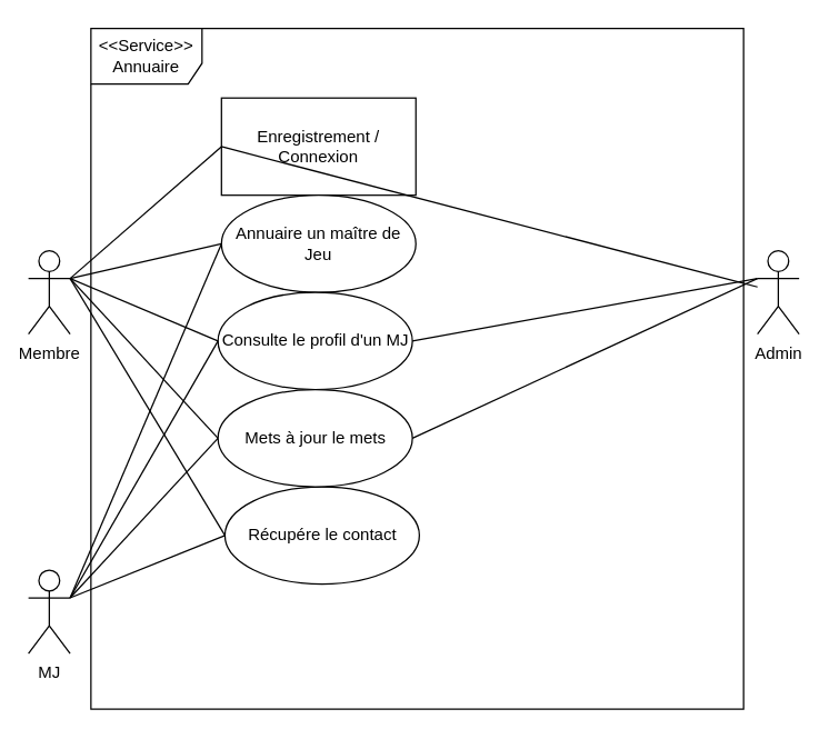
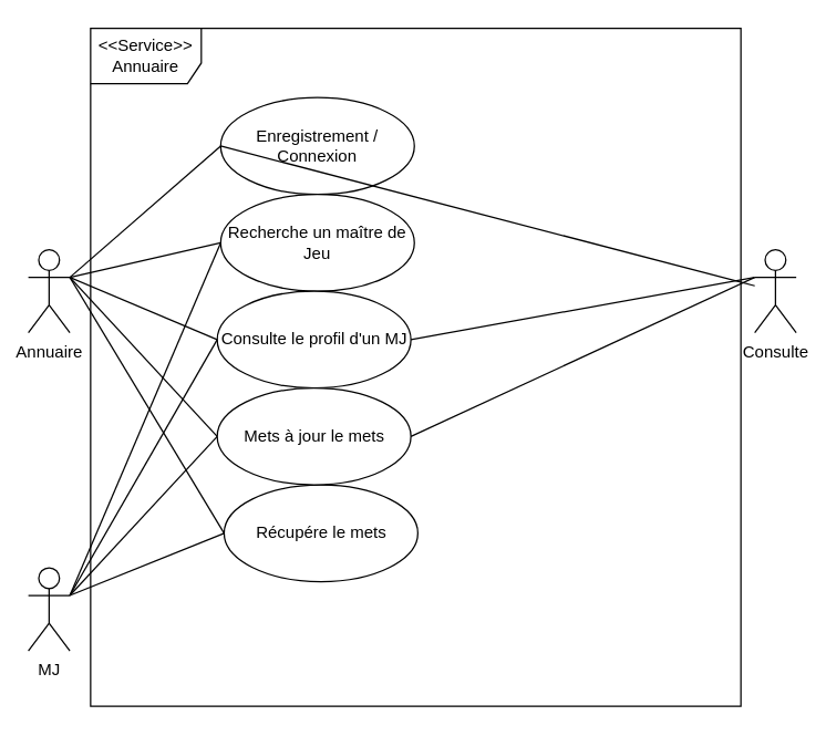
  <mxCell id="0" />
  <mxCell id="1" parent="0" />
  <mxCell id="2" value="&amp;lt;&amp;lt;Service&amp;gt;&amp;gt;&lt;br&gt;Annuaire" style="shape=umlFrame;whiteSpace=wrap;html=1;width=80;height=40;" vertex="1" parent="1"><mxGeometry x="65" y="20" width="470" height="490" as="geometry" /></mxCell>
- <mxCell id="3" value="Membre" style="shape=umlActor;verticalLabelPosition=bottom;labelBackgroundColor=#ffffff;verticalAlign=top;html=1;outlineConnect=0;" vertex="1" parent="1"><mxGeometry x="20" y="180" width="30" height="60" as="geometry" /></mxCell>
- <mxCell id="4" value="Admin" style="shape=umlActor;verticalLabelPosition=bottom;labelBackgroundColor=#ffffff;verticalAlign=top;html=1;outlineConnect=0;" vertex="1" parent="1"><mxGeometry x="545" y="180" width="30" height="60" as="geometry" /></mxCell>
- <mxCell id="5" value="Enregistrement / Connexion" style="whiteSpace=wrap;html=1;rounded=0;" vertex="1" parent="1"><mxGeometry x="159" y="70" width="140" height="70" as="geometry" /></mxCell>
- <mxCell id="6" value="Annuaire un maître de Jeu" style="ellipse;whiteSpace=wrap;html=1;" vertex="1" parent="1"><mxGeometry x="159" y="140" width="140" height="70" as="geometry" /></mxCell>
+ <mxCell id="3" value="Annuaire" style="shape=umlActor;verticalLabelPosition=bottom;labelBackgroundColor=#ffffff;verticalAlign=top;html=1;outlineConnect=0;" vertex="1" parent="1"><mxGeometry x="20" y="180" width="30" height="60" as="geometry" /></mxCell>
+ <mxCell id="4" value="Consulte" style="shape=umlActor;verticalLabelPosition=bottom;labelBackgroundColor=#ffffff;verticalAlign=top;html=1;outlineConnect=0;" vertex="1" parent="1"><mxGeometry x="545" y="180" width="30" height="60" as="geometry" /></mxCell>
+ <mxCell id="5" value="Enregistrement / Connexion" style="ellipse;whiteSpace=wrap;html=1;" vertex="1" parent="1"><mxGeometry x="159" y="70" width="140" height="70" as="geometry" /></mxCell>
+ <mxCell id="6" value="Recherche un maître de Jeu" style="ellipse;whiteSpace=wrap;html=1;" vertex="1" parent="1"><mxGeometry x="159" y="140" width="140" height="70" as="geometry" /></mxCell>
  <mxCell id="7" value="Consulte le profil d'un MJ" style="ellipse;whiteSpace=wrap;html=1;" vertex="1" parent="1"><mxGeometry x="156.5" y="210" width="140" height="70" as="geometry" /></mxCell>
- <mxCell id="8" value="Récupére le contact" style="ellipse;whiteSpace=wrap;html=1;" vertex="1" parent="1"><mxGeometry x="161.5" y="350" width="140" height="70" as="geometry" /></mxCell>
+ <mxCell id="8" value="Récupére le mets" style="ellipse;whiteSpace=wrap;html=1;" vertex="1" parent="1"><mxGeometry x="161.5" y="350" width="140" height="70" as="geometry" /></mxCell>
  <mxCell id="9" value="MJ" style="shape=umlActor;verticalLabelPosition=bottom;labelBackgroundColor=#ffffff;verticalAlign=top;html=1;outlineConnect=0;" vertex="1" parent="1"><mxGeometry x="20" y="410" width="30" height="60" as="geometry" /></mxCell>
  <mxCell id="10" value="" style="endArrow=none;html=1;entryX=0;entryY=0.5;entryDx=0;entryDy=0;exitX=1;exitY=0.333;exitDx=0;exitDy=0;exitPerimeter=0;" edge="1" parent="1" source="3" target="5"><mxGeometry width="50" height="50" relative="1" as="geometry"><mxPoint x="-65" y="140" as="sourcePoint" /><mxPoint x="-15" y="90" as="targetPoint" /></mxGeometry></mxCell>
  <mxCell id="11" value="" style="endArrow=none;html=1;entryX=0;entryY=0.5;entryDx=0;entryDy=0;exitX=1;exitY=0.333;exitDx=0;exitDy=0;exitPerimeter=0;" edge="1" parent="1" source="3" target="6"><mxGeometry width="50" height="50" relative="1" as="geometry"><mxPoint x="95" y="240" as="sourcePoint" /><mxPoint x="145" y="190" as="targetPoint" /></mxGeometry></mxCell>
  <mxCell id="12" value="" style="endArrow=none;html=1;entryX=0;entryY=0.5;entryDx=0;entryDy=0;exitX=1;exitY=0.333;exitDx=0;exitDy=0;exitPerimeter=0;" edge="1" parent="1" source="3" target="7"><mxGeometry width="50" height="50" relative="1" as="geometry"><mxPoint x="60" y="210" as="sourcePoint" /><mxPoint x="169" y="185" as="targetPoint" /></mxGeometry></mxCell>
  <mxCell id="13" value="" style="endArrow=none;html=1;entryX=0;entryY=0.5;entryDx=0;entryDy=0;exitX=1;exitY=0.333;exitDx=0;exitDy=0;exitPerimeter=0;" edge="1" parent="1" source="3" target="8"><mxGeometry width="50" height="50" relative="1" as="geometry"><mxPoint x="55" y="200" as="sourcePoint" /><mxPoint x="144" y="290" as="targetPoint" /></mxGeometry></mxCell>
  <mxCell id="14" value="" style="endArrow=none;html=1;entryX=0;entryY=0.333;entryDx=0;entryDy=0;exitX=1;exitY=0.5;exitDx=0;exitDy=0;entryPerimeter=0;" edge="1" parent="1" source="7" target="4"><mxGeometry width="50" height="50" relative="1" as="geometry"><mxPoint x="395" y="245" as="sourcePoint" /><mxPoint x="504" y="220" as="targetPoint" /></mxGeometry></mxCell>
  <mxCell id="15" value="" style="endArrow=none;html=1;entryX=1;entryY=0.333;entryDx=0;entryDy=0;entryPerimeter=0;exitX=0;exitY=0.5;exitDx=0;exitDy=0;" edge="1" parent="1" source="16" target="9"><mxGeometry width="50" height="50" relative="1" as="geometry"><mxPoint x="35" y="370" as="sourcePoint" /><mxPoint x="-6" y="372.5" as="targetPoint" /></mxGeometry></mxCell>
  <mxCell id="16" value="Mets à jour le mets" style="ellipse;whiteSpace=wrap;html=1;" vertex="1" parent="1"><mxGeometry x="156.5" y="280" width="140" height="70" as="geometry" /></mxCell>
  <mxCell id="17" value="" style="endArrow=none;html=1;entryX=0;entryY=0.333;entryDx=0;entryDy=0;exitX=1;exitY=0.5;exitDx=0;exitDy=0;entryPerimeter=0;" edge="1" parent="1" source="16" target="4"><mxGeometry width="50" height="50" relative="1" as="geometry"><mxPoint x="306.5" y="255" as="sourcePoint" /><mxPoint x="555" y="210" as="targetPoint" /></mxGeometry></mxCell>
  <mxCell id="18" value="" style="endArrow=none;html=1;entryX=1;entryY=0.333;entryDx=0;entryDy=0;entryPerimeter=0;exitX=0;exitY=0.5;exitDx=0;exitDy=0;" edge="1" parent="1" source="8" target="9"><mxGeometry width="50" height="50" relative="1" as="geometry"><mxPoint x="166.5" y="325" as="sourcePoint" /><mxPoint x="60" y="440" as="targetPoint" /></mxGeometry></mxCell>
  <mxCell id="19" value="" style="endArrow=none;html=1;entryX=0;entryY=0.5;entryDx=0;entryDy=0;exitX=1;exitY=0.333;exitDx=0;exitDy=0;exitPerimeter=0;" edge="1" parent="1" source="3" target="16"><mxGeometry width="50" height="50" relative="1" as="geometry"><mxPoint x="65" y="210" as="sourcePoint" /><mxPoint x="171.5" y="395" as="targetPoint" /></mxGeometry></mxCell>
  <mxCell id="20" value="" style="endArrow=none;html=1;entryX=1;entryY=0.333;entryDx=0;entryDy=0;entryPerimeter=0;exitX=0;exitY=0.5;exitDx=0;exitDy=0;" edge="1" parent="1" source="7" target="9"><mxGeometry width="50" height="50" relative="1" as="geometry"><mxPoint x="166.5" y="325" as="sourcePoint" /><mxPoint x="60" y="440" as="targetPoint" /></mxGeometry></mxCell>
  <mxCell id="21" value="" style="endArrow=none;html=1;entryX=1;entryY=0.333;entryDx=0;entryDy=0;entryPerimeter=0;exitX=0;exitY=0.5;exitDx=0;exitDy=0;" edge="1" parent="1" source="6" target="9"><mxGeometry width="50" height="50" relative="1" as="geometry"><mxPoint x="166.5" y="255" as="sourcePoint" /><mxPoint x="60" y="440" as="targetPoint" /></mxGeometry></mxCell>
  <mxCell id="22" value="" style="endArrow=none;html=1;exitX=0;exitY=0.5;exitDx=0;exitDy=0;" edge="1" parent="1" source="5" target="4"><mxGeometry width="50" height="50" relative="1" as="geometry"><mxPoint x="155" y="110" as="sourcePoint" /><mxPoint x="55" y="430" as="targetPoint" /></mxGeometry></mxCell>
